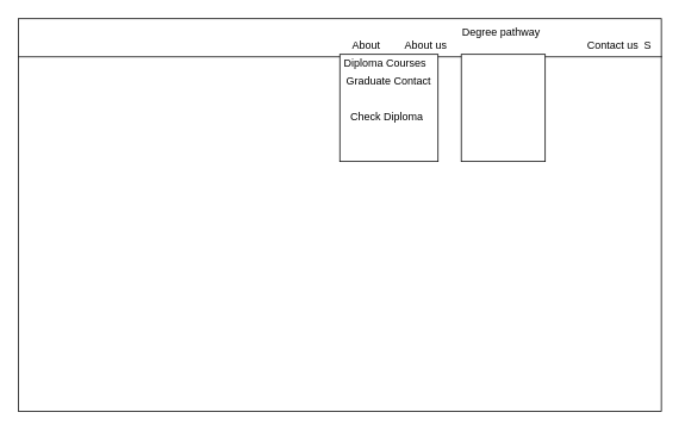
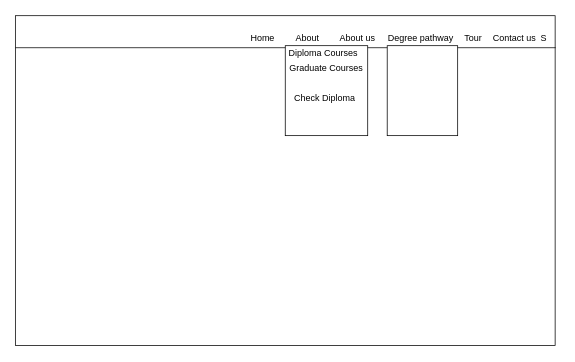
  <mxCell id="0" />
  <mxCell id="1" parent="0" />
  <mxCell id="2" value="" style="rounded=0;whiteSpace=wrap;html=1;" parent="1" vertex="1"><mxGeometry x="20" y="20" width="720" height="440" as="geometry" /></mxCell>
  <mxCell id="3" value="" style="endArrow=none;html=1;exitX=0;exitY=0.097;exitDx=0;exitDy=0;entryX=1.001;entryY=0.097;entryDx=0;entryDy=0;entryPerimeter=0;exitPerimeter=0;" parent="1" source="2" target="2" edge="1"><mxGeometry width="50" height="50" relative="1" as="geometry"><mxPoint x="350" y="270" as="sourcePoint" /><mxPoint x="400" y="220" as="targetPoint" /></mxGeometry></mxCell>
+ <mxCell id="4" value="Home" style="text;html=1;strokeColor=none;fillColor=none;align=center;verticalAlign=middle;whiteSpace=wrap;rounded=0;" parent="1" vertex="1"><mxGeometry x="330" y="40" width="40" height="20" as="geometry" /></mxCell>
  <mxCell id="5" value="About us" style="text;html=1;strokeColor=none;fillColor=none;align=center;verticalAlign=middle;whiteSpace=wrap;rounded=0;" parent="1" vertex="1"><mxGeometry x="448.5" y="40" width="55" height="20" as="geometry" /></mxCell>
- <mxCell id="6" value="Degree pathway" style="text;html=1;strokeColor=none;fillColor=none;align=center;verticalAlign=middle;whiteSpace=wrap;rounded=0;" parent="1" vertex="1"><mxGeometry x="516" y="25" width="90" height="20" as="geometry" /></mxCell>
+ <mxCell id="6" value="Degree pathway" style="text;html=1;strokeColor=none;fillColor=none;align=center;verticalAlign=middle;whiteSpace=wrap;rounded=0;" parent="1" vertex="1"><mxGeometry x="516" y="40" width="90" height="20" as="geometry" /></mxCell>
+ <mxCell id="7" value="Tour" style="text;html=1;strokeColor=none;fillColor=none;align=center;verticalAlign=middle;whiteSpace=wrap;rounded=0;" parent="1" vertex="1"><mxGeometry x="616" y="40" width="30" height="20" as="geometry" /></mxCell>
  <mxCell id="8" value="Contact us" style="text;html=1;strokeColor=none;fillColor=none;align=center;verticalAlign=middle;whiteSpace=wrap;rounded=0;" parent="1" vertex="1"><mxGeometry x="656" y="40" width="60" height="20" as="geometry" /></mxCell>
  <mxCell id="9" value="About" style="text;html=1;strokeColor=none;fillColor=none;align=center;verticalAlign=middle;whiteSpace=wrap;rounded=0;" vertex="1" parent="1"><mxGeometry x="380" y="40" width="60" height="20" as="geometry" /></mxCell>
  <mxCell id="10" value="" style="rounded=0;whiteSpace=wrap;html=1;" vertex="1" parent="1"><mxGeometry x="516" y="60" width="94" height="120" as="geometry" /></mxCell>
  <mxCell id="11" value="" style="rounded=0;whiteSpace=wrap;html=1;" vertex="1" parent="1"><mxGeometry x="380" y="60" width="110" height="120" as="geometry" /></mxCell>
  <mxCell id="12" value="Diploma Courses" style="text;html=1;strokeColor=none;fillColor=none;align=center;verticalAlign=middle;whiteSpace=wrap;rounded=0;" vertex="1" parent="1"><mxGeometry x="376" y="60" width="110" height="20" as="geometry" /></mxCell>
- <mxCell id="13" value="Graduate Contact" style="text;html=1;strokeColor=none;fillColor=none;align=center;verticalAlign=middle;whiteSpace=wrap;rounded=0;" vertex="1" parent="1"><mxGeometry x="380" y="80" width="110" height="20" as="geometry" /></mxCell>
+ <mxCell id="13" value="Graduate Courses" style="text;html=1;strokeColor=none;fillColor=none;align=center;verticalAlign=middle;whiteSpace=wrap;rounded=0;" vertex="1" parent="1"><mxGeometry x="380" y="80" width="110" height="20" as="geometry" /></mxCell>
  <mxCell id="14" value="S" style="text;html=1;strokeColor=none;fillColor=none;align=center;verticalAlign=middle;whiteSpace=wrap;rounded=0;" vertex="1" parent="1"><mxGeometry x="705" y="40" width="40" height="20" as="geometry" /></mxCell>
  <mxCell id="15" value="Check Diploma" style="text;html=1;strokeColor=none;fillColor=none;align=center;verticalAlign=middle;whiteSpace=wrap;rounded=0;" vertex="1" parent="1"><mxGeometry x="383" y="120" width="100" height="20" as="geometry" /></mxCell>
